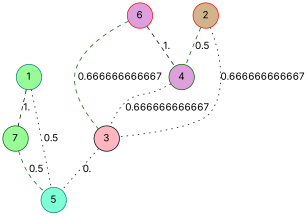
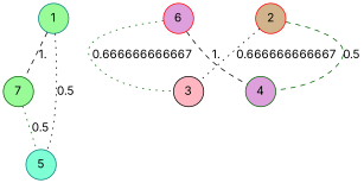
  graph {
    fontname=Inter
    node [color=darkgreen fillcolor=palegreen fontname=Inter shape=circle style=filled]
    edge [color=black fontname=Inter style=dotted]
    n1 [label=7]
    n2 [color=teal fillcolor=aquamarine label=5]
    n3 [color=teal label=1]
    n4 [color=black fillcolor=lightpink label=3]
    n5 [fillcolor=plum label=4]
    n6 [color=red fillcolor=plum label=6]
    n7 [color=red fillcolor=tan label=2]
-   n1 -- n2 [color=darkgreen label=0.5 style=dashed]
+   n1 -- n2 [color=darkgreen label=0.5]
    n3 -- n1 [label=1. style=dashed]
    n3 -- n2 [label=0.5]
-   n4 -- n2 [label=0.]
-   n5 -- n4 [label=0.666666666667]
-   n6 -- n4 [color=darkgreen label=0.666666666667 style=dashed]
+   n6 -- n4 [color=darkgreen label=0.666666666667]
    n6 -- n5 [label=1. style=dashed]
    n7 -- n4 [label=0.666666666667]
    n7 -- n5 [color=darkgreen label=0.5 style=dashed]
  }
